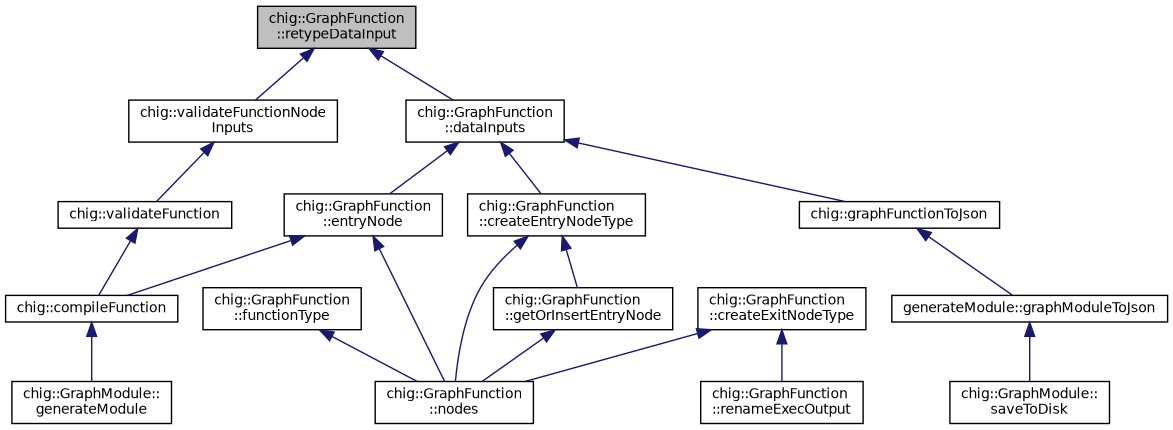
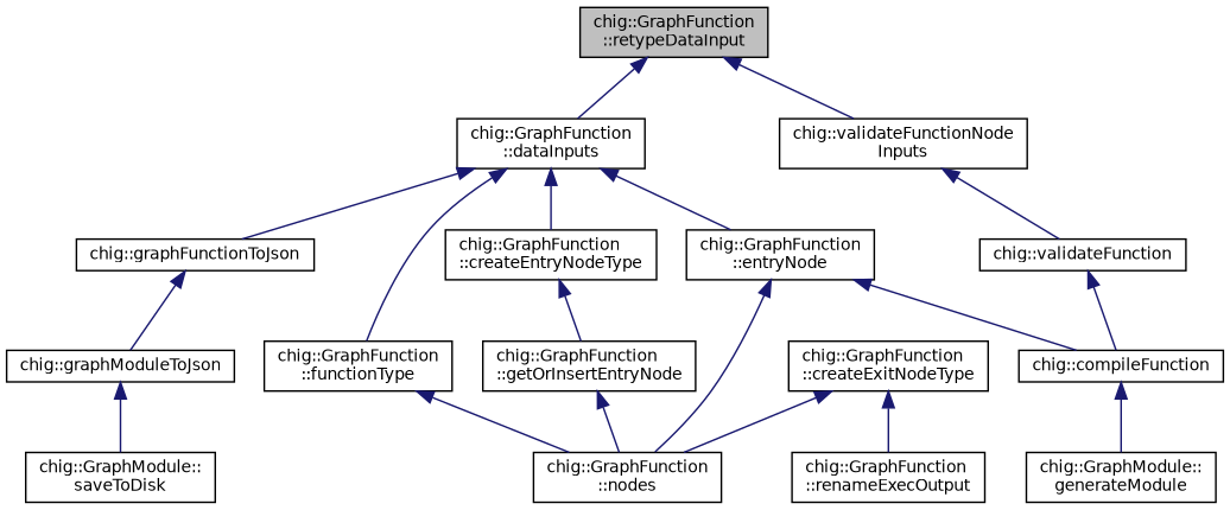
  digraph {
    rankdir=TB
    node [color=black fillcolor=white fontname=Helvetica fontsize=10 shape=record style=filled]
    edge [color=midnightblue dir=back fontname=Helvetica fontsize=10 labelfontname=Helvetica labelfontsize=10 style=solid]
    n1 [fillcolor=grey75 fontcolor=black height=0.2 label="chig::GraphFunction\l::retypeDataInput" width=0.4]
    n2 [height=0.2 label="chig::GraphFunction\l::dataInputs" width=0.4]
    n3 [height=0.2 label="chig::validateFunctionNode\lInputs" width=0.4]
    n4 [height=0.2 label="chig::GraphFunction\l::createEntryNodeType" width=0.4]
    n5 [height=0.2 label="chig::graphFunctionToJson" width=0.4]
    n6 [height=0.2 label="chig::GraphFunction\l::entryNode" width=0.4]
    n7 [height=0.2 label="chig::GraphFunction\l::functionType" width=0.4]
    n8 [height=0.2 label="chig::compileFunction" width=0.4]
    n9 [height=0.2 label="chig::GraphModule::\lgenerateModule" width=0.4]
    n10 [height=0.2 label="chig::GraphFunction\l::getOrInsertEntryNode" width=0.4]
    n11 [height=0.2 label="chig::GraphFunction\l::nodes" width=0.4]
-   n12 [height=0.2 label="generateModule::graphModuleToJson" width=0.4]
+   n12 [height=0.2 label="chig::graphModuleToJson" width=0.4]
    n13 [height=0.2 label="chig::GraphFunction\l::renameExecOutput" width=0.4]
    n14 [height=0.2 label="chig::GraphFunction\l::createExitNodeType" width=0.4]
    n15 [height=0.2 label="chig::GraphModule::\lsaveToDisk" width=0.4]
    n16 [height=0.2 label="chig::validateFunction" width=0.4]
    n1 -> n2
    n1 -> n3
    n2 -> n4
    n2 -> n5
    n2 -> n6
+   n2 -> n7
    n3 -> n16
    n4 -> n10
-   n4 -> n11
    n5 -> n12
    n6 -> n8
    n6 -> n11
    n7 -> n11
    n8 -> n9
    n10 -> n11
    n12 -> n15
    n14 -> n11
    n14 -> n13
    n16 -> n8
  }
